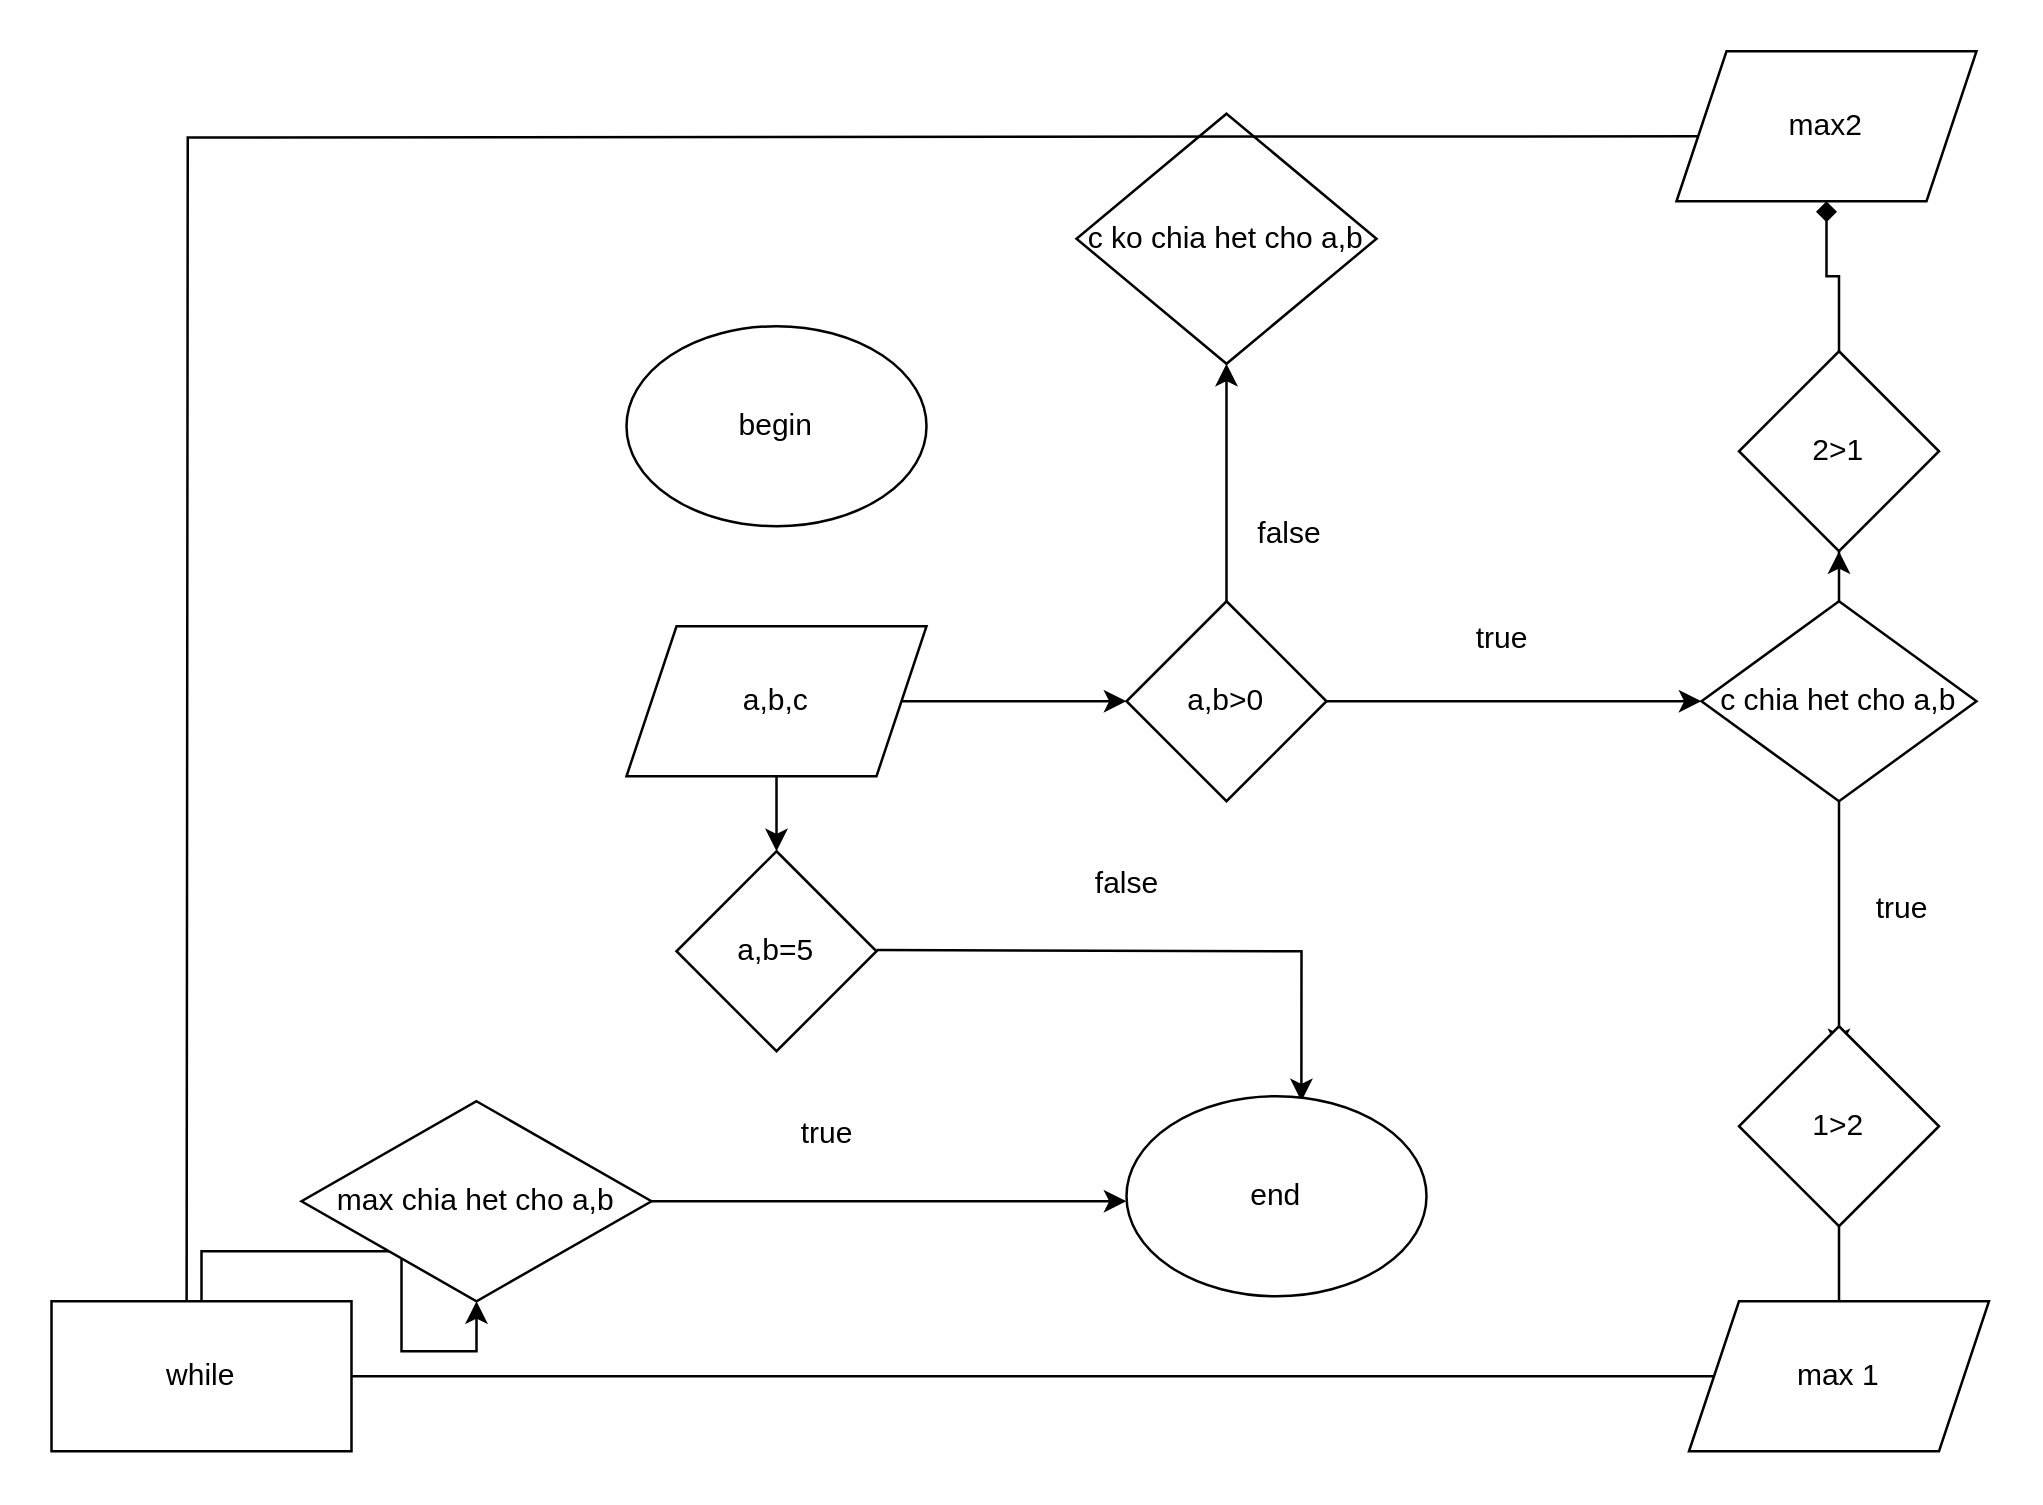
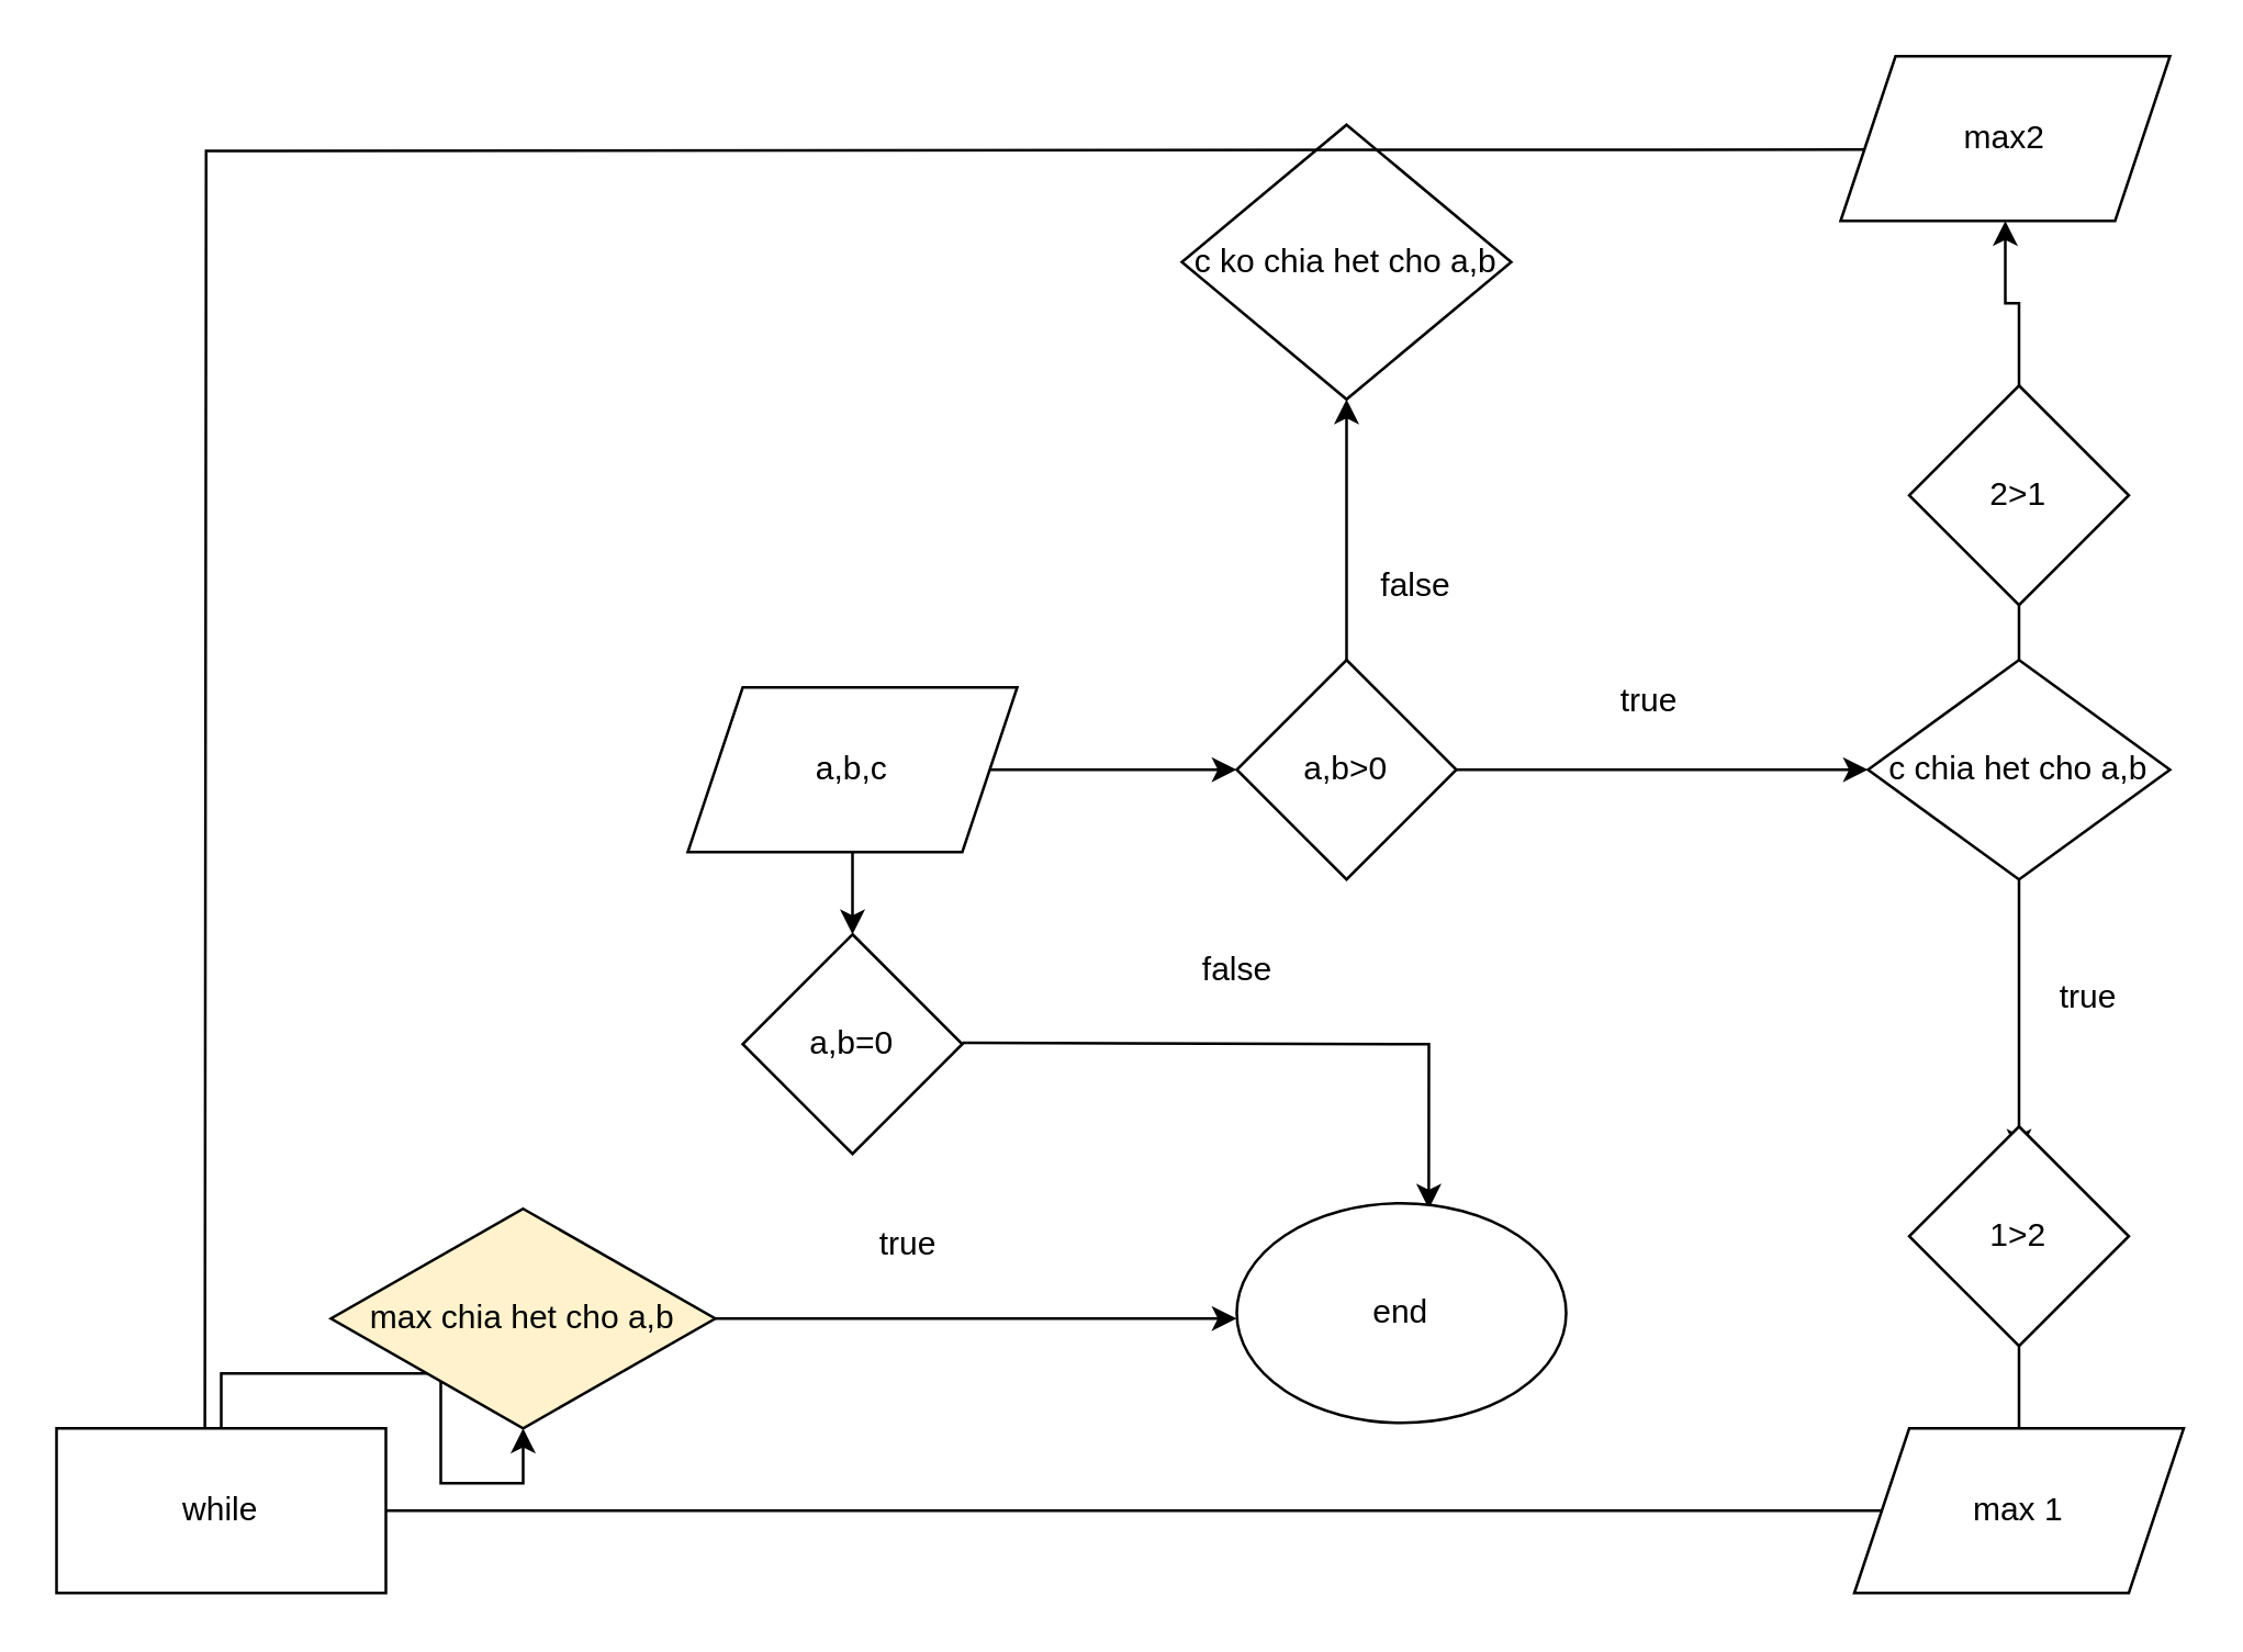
  <mxCell id="0" />
  <mxCell id="1" parent="0" />
- <mxCell id="2" value="begin" style="ellipse;whiteSpace=wrap;html=1;" vertex="1" parent="1"><mxGeometry x="250" y="130" width="120" height="80" as="geometry" /></mxCell>
  <mxCell id="3" style="edgeStyle=orthogonalEdgeStyle;rounded=0;orthogonalLoop=1;jettySize=auto;html=1;" edge="1" parent="1" source="5"><mxGeometry relative="1" as="geometry"><mxPoint x="310" y="340" as="targetPoint" /></mxGeometry></mxCell>
  <mxCell id="4" style="edgeStyle=orthogonalEdgeStyle;rounded=0;orthogonalLoop=1;jettySize=auto;html=1;" edge="1" parent="1" source="5" target="11"><mxGeometry relative="1" as="geometry"><mxPoint x="490" y="280" as="targetPoint" /></mxGeometry></mxCell>
  <mxCell id="5" value="a,b,c" style="shape=parallelogram;perimeter=parallelogramPerimeter;whiteSpace=wrap;html=1;fixedSize=1;" vertex="1" parent="1"><mxGeometry x="250" y="250" width="120" height="60" as="geometry" /></mxCell>
  <mxCell id="6" style="edgeStyle=orthogonalEdgeStyle;rounded=0;orthogonalLoop=1;jettySize=auto;html=1;entryX=0.583;entryY=0.025;entryDx=0;entryDy=0;entryPerimeter=0;" edge="1" parent="1" target="32"><mxGeometry relative="1" as="geometry"><mxPoint x="570" y="380" as="targetPoint" /><mxPoint x="350" y="379.5" as="sourcePoint" /></mxGeometry></mxCell>
  <mxCell id="7" value="false" style="text;html=1;align=center;verticalAlign=middle;resizable=0;points=[];autosize=1;strokeColor=none;fillColor=none;" vertex="1" parent="1"><mxGeometry x="425" y="338" width="50" height="30" as="geometry" /></mxCell>
- <mxCell id="8" value="a,b=5" style="rhombus;whiteSpace=wrap;html=1;" vertex="1" parent="1"><mxGeometry x="270" y="340" width="80" height="80" as="geometry" /></mxCell>
+ <mxCell id="8" value="a,b=0" style="rhombus;whiteSpace=wrap;html=1;" vertex="1" parent="1"><mxGeometry x="270" y="340" width="80" height="80" as="geometry" /></mxCell>
  <mxCell id="9" style="edgeStyle=orthogonalEdgeStyle;rounded=0;orthogonalLoop=1;jettySize=auto;html=1;" edge="1" parent="1" source="11"><mxGeometry relative="1" as="geometry"><mxPoint x="680" y="280" as="targetPoint" /></mxGeometry></mxCell>
  <mxCell id="10" style="edgeStyle=orthogonalEdgeStyle;rounded=0;orthogonalLoop=1;jettySize=auto;html=1;" edge="1" parent="1" source="11" target="17"><mxGeometry relative="1" as="geometry"><mxPoint x="490" y="160" as="targetPoint" /></mxGeometry></mxCell>
  <mxCell id="11" value="a,b&amp;gt;0" style="rhombus;whiteSpace=wrap;html=1;" vertex="1" parent="1"><mxGeometry x="450" y="240" width="80" height="80" as="geometry" /></mxCell>
  <mxCell id="12" value="true&lt;br&gt;" style="text;html=1;align=center;verticalAlign=middle;resizable=0;points=[];autosize=1;strokeColor=none;fillColor=none;" vertex="1" parent="1"><mxGeometry x="580" y="240" width="40" height="30" as="geometry" /></mxCell>
  <mxCell id="13" style="edgeStyle=orthogonalEdgeStyle;rounded=0;orthogonalLoop=1;jettySize=auto;html=1;" edge="1" parent="1" source="15"><mxGeometry relative="1" as="geometry"><mxPoint x="735" y="420" as="targetPoint" /></mxGeometry></mxCell>
- <mxCell id="14" style="edgeStyle=orthogonalEdgeStyle;rounded=0;orthogonalLoop=1;jettySize=auto;html=1;" edge="1" parent="1" source="15" target="24"><mxGeometry relative="1" as="geometry"><mxPoint x="735" y="180" as="targetPoint" /></mxGeometry></mxCell>
+ <mxCell id="14" style="edgeStyle=orthogonalEdgeStyle;rounded=0;orthogonalLoop=1;jettySize=auto;html=1;endArrow=none;" edge="1" parent="1" source="15" target="24"><mxGeometry relative="1" as="geometry"><mxPoint x="735" y="180" as="targetPoint" /></mxGeometry></mxCell>
  <mxCell id="15" value="c chia het cho a,b" style="rhombus;whiteSpace=wrap;html=1;" vertex="1" parent="1"><mxGeometry x="680" y="240" width="110" height="80" as="geometry" /></mxCell>
  <mxCell id="16" value="true" style="text;html=1;align=center;verticalAlign=middle;resizable=0;points=[];autosize=1;strokeColor=none;fillColor=none;" vertex="1" parent="1"><mxGeometry x="740" y="348" width="40" height="30" as="geometry" /></mxCell>
  <mxCell id="17" value="c ko chia het cho a,b" style="rhombus;whiteSpace=wrap;html=1;" vertex="1" parent="1"><mxGeometry x="430" y="45" width="120" height="100" as="geometry" /></mxCell>
  <mxCell id="18" value="false" style="text;html=1;align=center;verticalAlign=middle;resizable=0;points=[];autosize=1;strokeColor=none;fillColor=none;" vertex="1" parent="1"><mxGeometry x="490" y="198" width="50" height="30" as="geometry" /></mxCell>
  <mxCell id="19" style="edgeStyle=orthogonalEdgeStyle;rounded=0;orthogonalLoop=1;jettySize=auto;html=1;endArrow=none;" edge="1" parent="1" source="20" target="22"><mxGeometry relative="1" as="geometry"><mxPoint x="735" y="550" as="targetPoint" /></mxGeometry></mxCell>
  <mxCell id="20" value="1&amp;gt;2" style="rhombus;whiteSpace=wrap;html=1;" vertex="1" parent="1"><mxGeometry x="695" y="410" width="80" height="80" as="geometry" /></mxCell>
  <mxCell id="21" style="edgeStyle=orthogonalEdgeStyle;rounded=0;orthogonalLoop=1;jettySize=auto;html=1;" edge="1" parent="1" source="22"><mxGeometry relative="1" as="geometry"><mxPoint x="130" y="550" as="targetPoint" /></mxGeometry></mxCell>
  <mxCell id="22" value="max 1" style="shape=parallelogram;perimeter=parallelogramPerimeter;whiteSpace=wrap;html=1;fixedSize=1;" vertex="1" parent="1"><mxGeometry x="675" y="520" width="120" height="60" as="geometry" /></mxCell>
- <mxCell id="23" style="edgeStyle=orthogonalEdgeStyle;rounded=0;orthogonalLoop=1;jettySize=auto;html=1;endArrow=diamond;" edge="1" parent="1" source="24" target="26"><mxGeometry relative="1" as="geometry"><mxPoint x="735" y="90" as="targetPoint" /></mxGeometry></mxCell>
+ <mxCell id="23" style="edgeStyle=orthogonalEdgeStyle;rounded=0;orthogonalLoop=1;jettySize=auto;html=1;" edge="1" parent="1" source="24" target="26"><mxGeometry relative="1" as="geometry"><mxPoint x="735" y="90" as="targetPoint" /></mxGeometry></mxCell>
  <mxCell id="24" value="2&amp;gt;1" style="rhombus;whiteSpace=wrap;html=1;" vertex="1" parent="1"><mxGeometry x="695" y="140" width="80" height="80" as="geometry" /></mxCell>
  <mxCell id="25" style="edgeStyle=orthogonalEdgeStyle;rounded=0;orthogonalLoop=1;jettySize=auto;html=1;" edge="1" parent="1"><mxGeometry relative="1" as="geometry"><mxPoint x="74" y="565" as="targetPoint" /><mxPoint x="679" y="54" as="sourcePoint" /></mxGeometry></mxCell>
  <mxCell id="26" value="max2" style="shape=parallelogram;perimeter=parallelogramPerimeter;whiteSpace=wrap;html=1;fixedSize=1;" vertex="1" parent="1"><mxGeometry x="670" y="20" width="120" height="60" as="geometry" /></mxCell>
  <mxCell id="27" style="edgeStyle=orthogonalEdgeStyle;rounded=0;orthogonalLoop=1;jettySize=auto;html=1;" edge="1" parent="1" source="28" target="30"><mxGeometry relative="1" as="geometry"><mxPoint x="140" y="500" as="targetPoint" /></mxGeometry></mxCell>
  <mxCell id="28" value="while" style="rounded=0;whiteSpace=wrap;html=1;" vertex="1" parent="1"><mxGeometry x="20" y="520" width="120" height="60" as="geometry" /></mxCell>
  <mxCell id="29" style="edgeStyle=orthogonalEdgeStyle;rounded=0;orthogonalLoop=1;jettySize=auto;html=1;" edge="1" parent="1" source="30"><mxGeometry relative="1" as="geometry"><mxPoint x="450" y="480" as="targetPoint" /></mxGeometry></mxCell>
- <mxCell id="30" value="max chia het cho a,b" style="rhombus;whiteSpace=wrap;html=1;" vertex="1" parent="1"><mxGeometry x="120" y="440" width="140" height="80" as="geometry" /></mxCell>
+ <mxCell id="30" value="max chia het cho a,b" style="rhombus;whiteSpace=wrap;html=1;fillColor=#fff2cc;" vertex="1" parent="1"><mxGeometry x="120" y="440" width="140" height="80" as="geometry" /></mxCell>
  <mxCell id="31" value="true" style="text;html=1;align=center;verticalAlign=middle;resizable=0;points=[];autosize=1;strokeColor=none;fillColor=none;" vertex="1" parent="1"><mxGeometry x="310" y="438" width="40" height="30" as="geometry" /></mxCell>
  <mxCell id="32" value="end" style="ellipse;whiteSpace=wrap;html=1;" vertex="1" parent="1"><mxGeometry x="450" y="438" width="120" height="80" as="geometry" /></mxCell>
